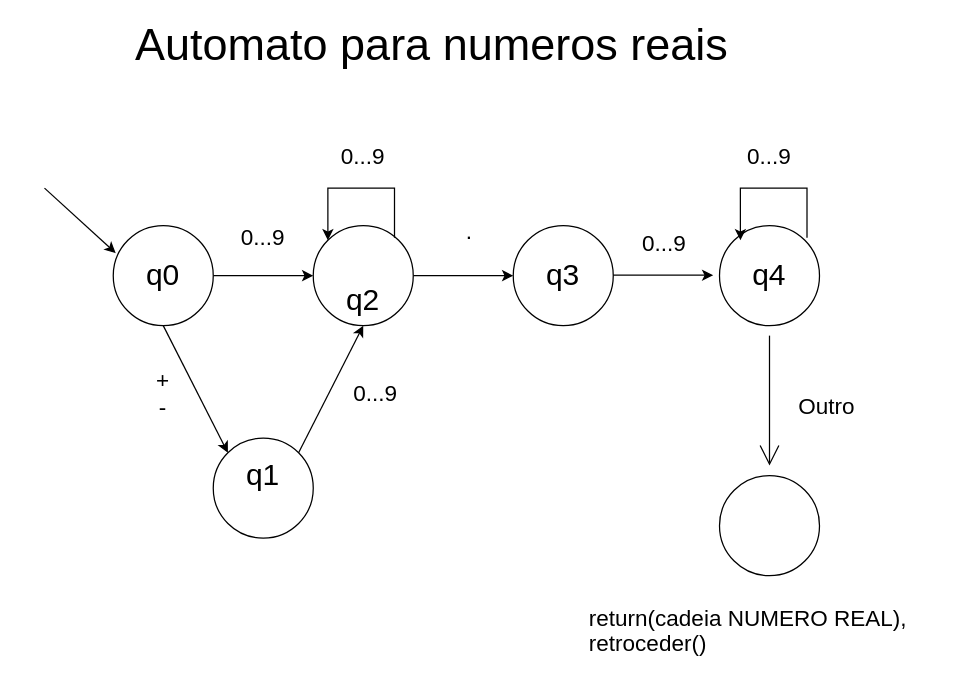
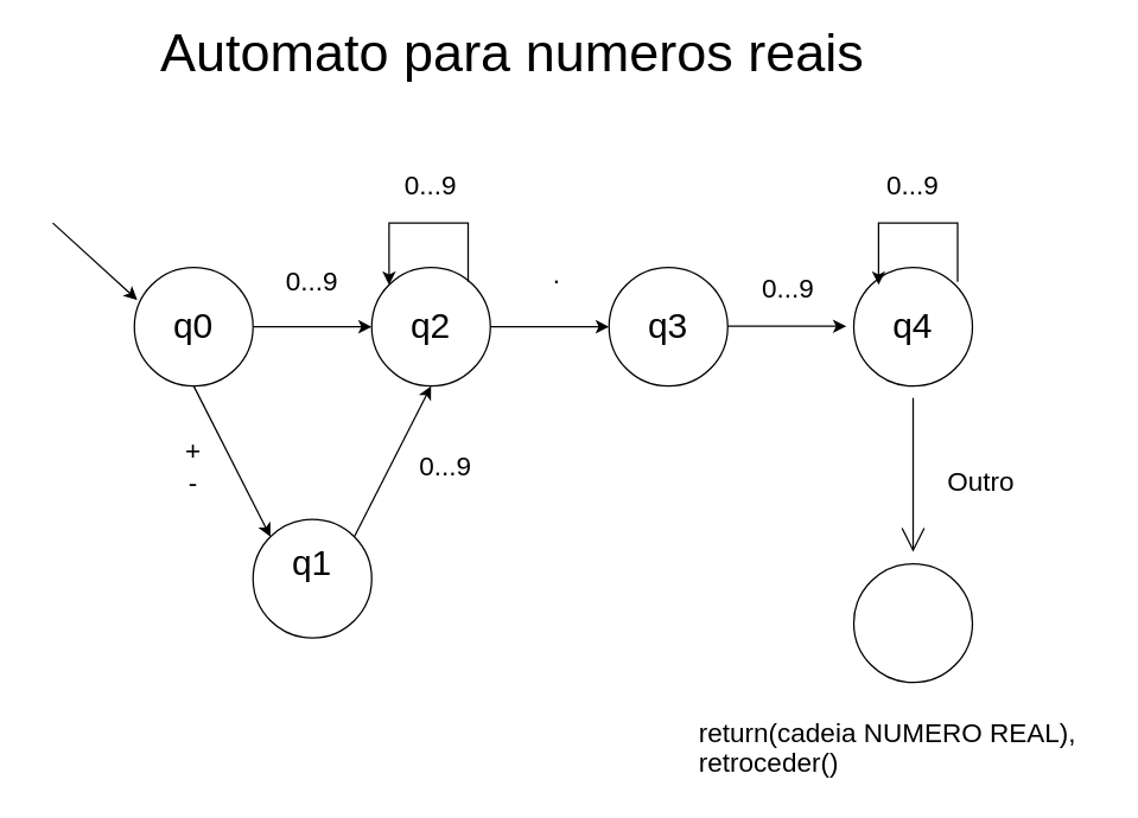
  <mxCell id="0" />
  <mxCell id="1" parent="0" />
  <mxCell id="2" value="" style="edgeStyle=orthogonalEdgeStyle;rounded=0;orthogonalLoop=1;jettySize=auto;html=1;" parent="1" source="3" target="5" edge="1"><mxGeometry relative="1" as="geometry" /></mxCell>
  <mxCell id="3" value="" style="ellipse;whiteSpace=wrap;html=1;aspect=fixed;" parent="1" vertex="1"><mxGeometry x="90" y="180" width="80" height="80" as="geometry" /></mxCell>
  <mxCell id="4" value="" style="edgeStyle=orthogonalEdgeStyle;rounded=0;orthogonalLoop=1;jettySize=auto;html=1;fontSize=24;" parent="1" source="5" target="8" edge="1"><mxGeometry relative="1" as="geometry" /></mxCell>
  <mxCell id="5" value="" style="ellipse;whiteSpace=wrap;html=1;aspect=fixed;" parent="1" vertex="1"><mxGeometry x="250" y="180" width="80" height="80" as="geometry" /></mxCell>
  <mxCell id="6" value="" style="endArrow=classic;html=1;rounded=0;entryX=0.025;entryY=0.275;entryDx=0;entryDy=0;entryPerimeter=0;" parent="1" target="3" edge="1"><mxGeometry width="50" height="50" relative="1" as="geometry"><mxPoint x="35" y="150" as="sourcePoint" /><mxPoint x="160" y="190" as="targetPoint" /></mxGeometry></mxCell>
  <mxCell id="7" value="&lt;font style=&quot;font-size: 24px;&quot;&gt;q0&lt;/font&gt;" style="text;html=1;strokeColor=none;fillColor=none;align=center;verticalAlign=middle;whiteSpace=wrap;rounded=0;" parent="1" vertex="1"><mxGeometry x="100" y="205" width="60" height="30" as="geometry" /></mxCell>
  <mxCell id="8" value="" style="ellipse;whiteSpace=wrap;html=1;aspect=fixed;" parent="1" vertex="1"><mxGeometry x="410" y="180" width="80" height="80" as="geometry" /></mxCell>
- <mxCell id="9" value="&lt;font style=&quot;font-size: 24px;&quot;&gt;q2&lt;/font&gt;" style="text;html=1;strokeColor=none;fillColor=none;align=center;verticalAlign=middle;whiteSpace=wrap;rounded=0;" parent="1" vertex="1"><mxGeometry x="260" y="225" width="60" height="30" as="geometry" /></mxCell>
+ <mxCell id="9" value="&lt;font style=&quot;font-size: 24px;&quot;&gt;q2&lt;/font&gt;" style="text;html=1;strokeColor=none;fillColor=none;align=center;verticalAlign=middle;whiteSpace=wrap;rounded=0;" parent="1" vertex="1"><mxGeometry x="260" y="205" width="60" height="30" as="geometry" /></mxCell>
  <mxCell id="10" value="&lt;font style=&quot;font-size: 24px;&quot;&gt;q3&lt;/font&gt;" style="text;html=1;strokeColor=none;fillColor=none;align=center;verticalAlign=middle;whiteSpace=wrap;rounded=0;" parent="1" vertex="1"><mxGeometry x="420" y="205" width="60" height="30" as="geometry" /></mxCell>
  <mxCell id="11" value="" style="endArrow=classic;html=1;rounded=0;exitX=0.5;exitY=1;exitDx=0;exitDy=0;entryX=0;entryY=0;entryDx=0;entryDy=0;" parent="1" source="3" target="12" edge="1"><mxGeometry width="50" height="50" relative="1" as="geometry"><mxPoint x="115" y="260" as="sourcePoint" /><mxPoint x="175" y="550" as="targetPoint" /></mxGeometry></mxCell>
  <mxCell id="12" value="" style="ellipse;whiteSpace=wrap;html=1;aspect=fixed;" parent="1" vertex="1"><mxGeometry x="170" y="350" width="80" height="80" as="geometry" /></mxCell>
  <mxCell id="13" value="&lt;font style=&quot;font-size: 24px;&quot;&gt;q1&lt;/font&gt;" style="text;html=1;strokeColor=none;fillColor=none;align=center;verticalAlign=middle;whiteSpace=wrap;rounded=0;" parent="1" vertex="1"><mxGeometry x="180" y="365" width="60" height="30" as="geometry" /></mxCell>
  <mxCell id="14" value="&lt;font style=&quot;font-size: 36px;&quot;&gt;Automato para numeros reais&lt;/font&gt;" style="text;html=1;strokeColor=none;fillColor=none;align=center;verticalAlign=middle;whiteSpace=wrap;rounded=0;" parent="1" vertex="1"><mxGeometry x="20" y="20" width="650" height="30" as="geometry" /></mxCell>
  <mxCell id="15" value="" style="endArrow=classic;html=1;rounded=0;exitX=1;exitY=0;exitDx=0;exitDy=0;entryX=0.5;entryY=1;entryDx=0;entryDy=0;" parent="1" source="12" target="5" edge="1"><mxGeometry width="50" height="50" relative="1" as="geometry"><mxPoint x="178" y="270" as="sourcePoint" /><mxPoint x="251.68" y="357.36" as="targetPoint" /></mxGeometry></mxCell>
  <mxCell id="16" value="" style="edgeStyle=orthogonalEdgeStyle;rounded=0;orthogonalLoop=1;jettySize=auto;html=1;fontSize=24;" parent="1" edge="1"><mxGeometry relative="1" as="geometry"><mxPoint x="490" y="219.63" as="sourcePoint" /><mxPoint x="570" y="219.63" as="targetPoint" /></mxGeometry></mxCell>
  <mxCell id="17" value="" style="edgeStyle=none;curved=1;rounded=0;orthogonalLoop=1;jettySize=auto;html=1;endArrow=open;startSize=14;endSize=14;sourcePerimeterSpacing=8;targetPerimeterSpacing=8;" parent="1" source="18" target="20" edge="1"><mxGeometry relative="1" as="geometry" /></mxCell>
  <mxCell id="18" value="" style="ellipse;whiteSpace=wrap;html=1;aspect=fixed;" parent="1" vertex="1"><mxGeometry x="575" y="180" width="80" height="80" as="geometry" /></mxCell>
  <mxCell id="19" value="&lt;font style=&quot;font-size: 24px;&quot;&gt;q4&lt;/font&gt;" style="text;html=1;strokeColor=none;fillColor=none;align=center;verticalAlign=middle;whiteSpace=wrap;rounded=0;" parent="1" vertex="1"><mxGeometry x="585" y="205" width="60" height="30" as="geometry" /></mxCell>
  <mxCell id="20" value="" style="ellipse;whiteSpace=wrap;html=1;aspect=fixed;hachureGap=4;" parent="1" vertex="1"><mxGeometry x="575" y="380" width="80" height="80" as="geometry" /></mxCell>
  <mxCell id="21" value="&lt;font style=&quot;font-size: 18px;&quot;&gt;0...9&lt;/font&gt;" style="text;strokeColor=none;fillColor=none;html=1;align=center;verticalAlign=middle;whiteSpace=wrap;rounded=0;hachureGap=4;" parent="1" vertex="1"><mxGeometry x="180" y="175" width="60" height="30" as="geometry" /></mxCell>
  <mxCell id="22" value="&lt;font style=&quot;font-size: 18px;&quot;&gt;+&lt;br&gt;-&lt;br&gt;&lt;/font&gt;" style="text;strokeColor=none;fillColor=none;html=1;align=center;verticalAlign=middle;whiteSpace=wrap;rounded=0;hachureGap=4;" parent="1" vertex="1"><mxGeometry x="100" y="300" width="60" height="30" as="geometry" /></mxCell>
  <mxCell id="23" value="&lt;font style=&quot;font-size: 18px;&quot;&gt;0...9&lt;/font&gt;" style="text;strokeColor=none;fillColor=none;html=1;align=center;verticalAlign=middle;whiteSpace=wrap;rounded=0;hachureGap=4;" parent="1" vertex="1"><mxGeometry x="270" y="300" width="60" height="30" as="geometry" /></mxCell>
  <mxCell id="24" value="" style="edgeStyle=orthogonalEdgeStyle;rounded=0;orthogonalLoop=1;jettySize=auto;html=1;entryX=0;entryY=0;entryDx=0;entryDy=0;" parent="1" target="5" edge="1"><mxGeometry relative="1" as="geometry"><mxPoint x="315" y="189.76" as="sourcePoint" /><mxPoint x="265" y="150" as="targetPoint" /><Array as="points"><mxPoint x="315" y="150" /><mxPoint x="262" y="150" /></Array></mxGeometry></mxCell>
  <mxCell id="25" value="&lt;font style=&quot;font-size: 18px;&quot;&gt;0...9&lt;/font&gt;" style="text;strokeColor=none;fillColor=none;html=1;align=center;verticalAlign=middle;whiteSpace=wrap;rounded=0;hachureGap=4;" parent="1" vertex="1"><mxGeometry x="260" y="110" width="60" height="30" as="geometry" /></mxCell>
  <mxCell id="26" value="" style="edgeStyle=orthogonalEdgeStyle;rounded=0;orthogonalLoop=1;jettySize=auto;html=1;entryX=0;entryY=0;entryDx=0;entryDy=0;" parent="1" edge="1"><mxGeometry relative="1" as="geometry"><mxPoint x="645" y="189.7" as="sourcePoint" /><mxPoint x="591.716" y="191.656" as="targetPoint" /><Array as="points"><mxPoint x="645" y="149.94" /><mxPoint x="592" y="149.94" /></Array></mxGeometry></mxCell>
  <mxCell id="27" value="&lt;font style=&quot;font-size: 18px;&quot;&gt;0...9&lt;/font&gt;" style="text;strokeColor=none;fillColor=none;html=1;align=center;verticalAlign=middle;whiteSpace=wrap;rounded=0;hachureGap=4;" parent="1" vertex="1"><mxGeometry x="501" y="180" width="60" height="30" as="geometry" /></mxCell>
  <mxCell id="28" value="&lt;font style=&quot;font-size: 18px;&quot;&gt;0...9&lt;/font&gt;" style="text;strokeColor=none;fillColor=none;html=1;align=center;verticalAlign=middle;whiteSpace=wrap;rounded=0;hachureGap=4;" parent="1" vertex="1"><mxGeometry x="585" y="110" width="60" height="30" as="geometry" /></mxCell>
  <mxCell id="29" value="&lt;font style=&quot;font-size: 18px;&quot;&gt;Outro&lt;/font&gt;" style="text;strokeColor=none;fillColor=none;html=1;align=center;verticalAlign=middle;whiteSpace=wrap;rounded=0;hachureGap=4;" parent="1" vertex="1"><mxGeometry x="631" y="310" width="60" height="30" as="geometry" /></mxCell>
  <mxCell id="30" value="&lt;font style=&quot;font-size: 18px;&quot;&gt;return(cadeia NUMERO REAL),&lt;/font&gt;" style="text;strokeColor=none;fillColor=none;html=1;align=center;verticalAlign=middle;whiteSpace=wrap;rounded=0;hachureGap=4;" parent="1" vertex="1"><mxGeometry x="451" y="480" width="294" height="30" as="geometry" /></mxCell>
  <mxCell id="31" value="&lt;span style=&quot;font-size: 18px;&quot;&gt;retroceder()&lt;/span&gt;" style="text;strokeColor=none;fillColor=none;html=1;align=center;verticalAlign=middle;whiteSpace=wrap;rounded=0;hachureGap=4;" parent="1" vertex="1"><mxGeometry x="371" y="500" width="294" height="30" as="geometry" /></mxCell>
  <mxCell id="32" value="&lt;font style=&quot;font-size: 18px;&quot;&gt;.&lt;/font&gt;" style="text;strokeColor=none;fillColor=none;html=1;align=center;verticalAlign=middle;whiteSpace=wrap;rounded=0;hachureGap=4;" vertex="1" parent="1"><mxGeometry x="345" y="170" width="60" height="30" as="geometry" /></mxCell>
